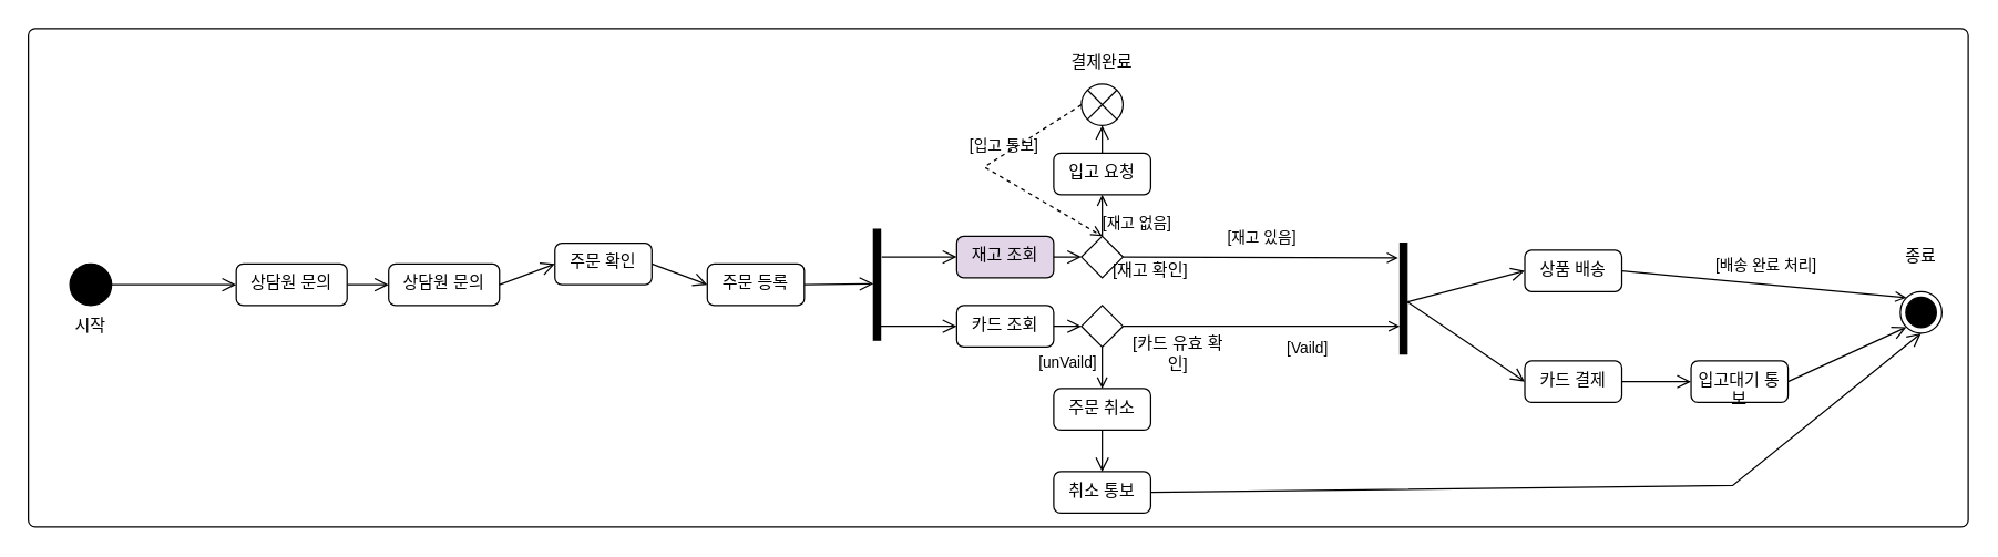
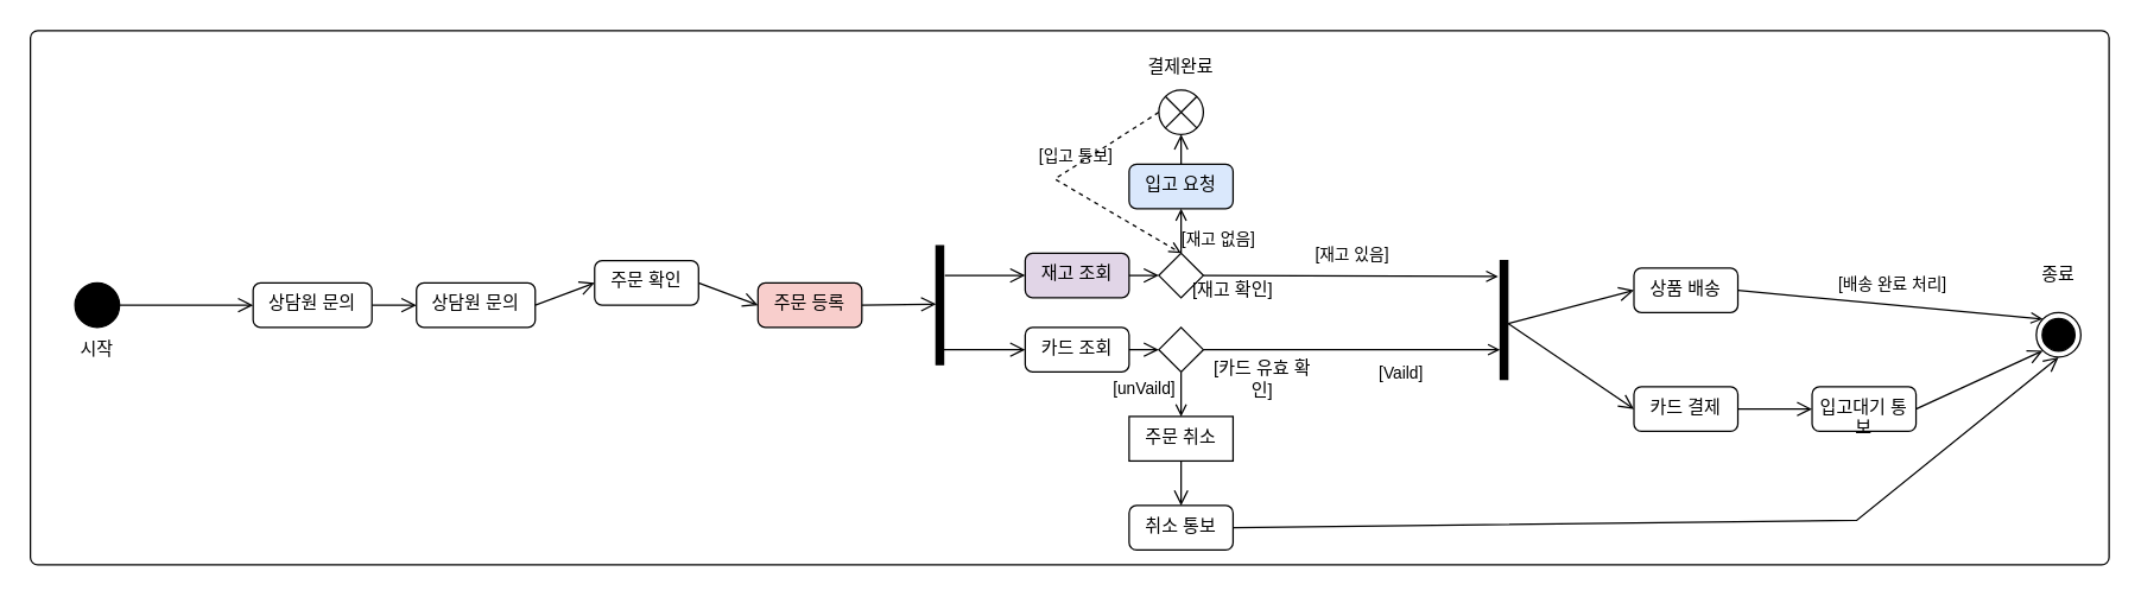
  <mxCell id="0" />
  <mxCell id="1" parent="0" />
  <mxCell id="2" value="" style="html=1;align=center;verticalAlign=middle;rounded=1;absoluteArcSize=1;arcSize=10;dashed=0;whiteSpace=wrap;" vertex="1" parent="1"><mxGeometry x="20" y="20" width="1400" height="360" as="geometry" /></mxCell>
  <mxCell id="3" value="상담원 문의" style="html=1;align=center;verticalAlign=top;rounded=1;absoluteArcSize=1;arcSize=10;dashed=0;whiteSpace=wrap;" vertex="1" parent="1"><mxGeometry x="280" y="190" width="80" height="30" as="geometry" /></mxCell>
  <mxCell id="4" value="" style="ellipse;fillColor=strokeColor;html=1;" vertex="1" parent="1"><mxGeometry x="50" y="190" width="30" height="30" as="geometry" /></mxCell>
  <mxCell id="5" value="" style="endArrow=open;startArrow=none;endFill=0;startFill=0;endSize=8;html=1;verticalAlign=bottom;labelBackgroundColor=none;strokeWidth=1;rounded=0;exitX=1;exitY=0.5;exitDx=0;exitDy=0;entryX=0;entryY=0.5;entryDx=0;entryDy=0;" edge="1" parent="1" source="49" target="3"><mxGeometry width="160" relative="1" as="geometry"><mxPoint x="260" y="180" as="sourcePoint" /><mxPoint x="280" y="190" as="targetPoint" /></mxGeometry></mxCell>
  <mxCell id="6" value="" style="endArrow=open;startArrow=none;endFill=0;startFill=0;endSize=8;html=1;verticalAlign=bottom;labelBackgroundColor=none;strokeWidth=1;rounded=0;exitX=1;exitY=0.5;exitDx=0;exitDy=0;entryX=0;entryY=0.5;entryDx=0;entryDy=0;" edge="1" parent="1" source="4" target="49"><mxGeometry width="160" relative="1" as="geometry"><mxPoint x="280" y="200" as="sourcePoint" /><mxPoint x="215" y="180" as="targetPoint" /></mxGeometry></mxCell>
  <mxCell id="7" value="" style="endArrow=open;startArrow=none;endFill=0;startFill=0;endSize=8;html=1;verticalAlign=bottom;labelBackgroundColor=none;strokeWidth=1;rounded=0;exitX=1;exitY=0.5;exitDx=0;exitDy=0;entryX=0;entryY=0.5;entryDx=0;entryDy=0;" edge="1" parent="1" source="3" target="28"><mxGeometry width="160" relative="1" as="geometry"><mxPoint x="325" y="260" as="sourcePoint" /><mxPoint x="410" y="205" as="targetPoint" /></mxGeometry></mxCell>
- <mxCell id="8" value="주문 등록" style="html=1;align=center;verticalAlign=top;rounded=1;absoluteArcSize=1;arcSize=10;dashed=0;whiteSpace=wrap;" vertex="1" parent="1"><mxGeometry x="510" y="190" width="70" height="30" as="geometry" /></mxCell>
+ <mxCell id="8" value="주문 등록" style="html=1;align=center;verticalAlign=top;rounded=1;absoluteArcSize=1;arcSize=10;dashed=0;whiteSpace=wrap;fillColor=#f8cecc;" vertex="1" parent="1"><mxGeometry x="510" y="190" width="70" height="30" as="geometry" /></mxCell>
  <mxCell id="9" value="" style="endArrow=open;startArrow=none;endFill=0;startFill=0;endSize=8;html=1;verticalAlign=bottom;labelBackgroundColor=none;strokeWidth=1;rounded=0;entryX=0;entryY=0.5;entryDx=0;entryDy=0;exitX=1;exitY=0.5;exitDx=0;exitDy=0;" edge="1" parent="1" source="28" target="8"><mxGeometry width="160" relative="1" as="geometry"><mxPoint x="480" y="200" as="sourcePoint" /><mxPoint x="420" y="215" as="targetPoint" /></mxGeometry></mxCell>
  <mxCell id="10" value="" style="html=1;points=[];perimeter=orthogonalPerimeter;fillColor=strokeColor;" vertex="1" parent="1"><mxGeometry x="630" y="165" width="5" height="80" as="geometry" /></mxCell>
  <mxCell id="11" value="" style="endArrow=open;startArrow=none;endFill=0;startFill=0;endSize=8;html=1;verticalAlign=bottom;labelBackgroundColor=none;strokeWidth=1;rounded=0;exitX=1;exitY=0.5;exitDx=0;exitDy=0;entryX=0;entryY=0.491;entryDx=0;entryDy=0;entryPerimeter=0;" edge="1" parent="1" source="8" target="10"><mxGeometry width="160" relative="1" as="geometry"><mxPoint x="450" y="215" as="sourcePoint" /><mxPoint x="520" y="215" as="targetPoint" /></mxGeometry></mxCell>
  <mxCell id="12" value="재고 조회" style="html=1;align=center;verticalAlign=top;rounded=1;absoluteArcSize=1;arcSize=10;dashed=0;whiteSpace=wrap;fillColor=#e1d5e7;" vertex="1" parent="1"><mxGeometry x="690" y="170" width="70" height="30" as="geometry" /></mxCell>
  <mxCell id="13" value="카드 조회" style="html=1;align=center;verticalAlign=top;rounded=1;absoluteArcSize=1;arcSize=10;dashed=0;whiteSpace=wrap;" vertex="1" parent="1"><mxGeometry x="690" y="220" width="70" height="30" as="geometry" /></mxCell>
  <mxCell id="14" value="" style="endArrow=open;startArrow=none;endFill=0;startFill=0;endSize=8;html=1;verticalAlign=bottom;labelBackgroundColor=none;strokeWidth=1;rounded=0;exitX=1.176;exitY=0.249;exitDx=0;exitDy=0;entryX=0;entryY=0.5;entryDx=0;entryDy=0;exitPerimeter=0;" edge="1" parent="1" source="10" target="12"><mxGeometry width="160" relative="1" as="geometry"><mxPoint x="590" y="215" as="sourcePoint" /><mxPoint x="640" y="214" as="targetPoint" /></mxGeometry></mxCell>
  <mxCell id="15" value="" style="endArrow=open;startArrow=none;endFill=0;startFill=0;endSize=8;html=1;verticalAlign=bottom;labelBackgroundColor=none;strokeWidth=1;rounded=0;exitX=0.824;exitY=0.874;exitDx=0;exitDy=0;entryX=0;entryY=0.5;entryDx=0;entryDy=0;exitPerimeter=0;" edge="1" parent="1" source="10" target="13"><mxGeometry width="160" relative="1" as="geometry"><mxPoint x="646" y="195" as="sourcePoint" /><mxPoint x="700" y="195" as="targetPoint" /></mxGeometry></mxCell>
  <mxCell id="16" value="" style="rhombus;" vertex="1" parent="1"><mxGeometry x="780" y="170" width="30" height="30" as="geometry" /></mxCell>
  <mxCell id="17" value="" style="rhombus;" vertex="1" parent="1"><mxGeometry x="780" y="220" width="30" height="30" as="geometry" /></mxCell>
  <mxCell id="18" value="" style="endArrow=open;startArrow=none;endFill=0;startFill=0;endSize=8;html=1;verticalAlign=bottom;labelBackgroundColor=none;strokeWidth=1;rounded=0;exitX=1;exitY=0.5;exitDx=0;exitDy=0;entryX=0;entryY=0.5;entryDx=0;entryDy=0;" edge="1" parent="1" source="12" target="16"><mxGeometry width="160" relative="1" as="geometry"><mxPoint x="646" y="195" as="sourcePoint" /><mxPoint x="700" y="195" as="targetPoint" /></mxGeometry></mxCell>
  <mxCell id="19" value="" style="endArrow=open;startArrow=none;endFill=0;startFill=0;endSize=8;html=1;verticalAlign=bottom;labelBackgroundColor=none;strokeWidth=1;rounded=0;exitX=1;exitY=0.5;exitDx=0;exitDy=0;entryX=0;entryY=0.5;entryDx=0;entryDy=0;" edge="1" parent="1" source="13" target="17"><mxGeometry width="160" relative="1" as="geometry"><mxPoint x="656" y="205" as="sourcePoint" /><mxPoint x="710" y="205" as="targetPoint" /></mxGeometry></mxCell>
- <mxCell id="20" value="입고 요청" style="html=1;align=center;verticalAlign=top;rounded=1;absoluteArcSize=1;arcSize=10;dashed=0;whiteSpace=wrap;" vertex="1" parent="1"><mxGeometry x="760" y="110" width="70" height="30" as="geometry" /></mxCell>
- <mxCell id="21" value="주문 취소" style="html=1;align=center;verticalAlign=top;rounded=1;absoluteArcSize=1;arcSize=10;dashed=0;whiteSpace=wrap;" vertex="1" parent="1"><mxGeometry x="760" y="280" width="70" height="30" as="geometry" /></mxCell>
+ <mxCell id="20" value="입고 요청" style="html=1;align=center;verticalAlign=top;rounded=1;absoluteArcSize=1;arcSize=10;dashed=0;whiteSpace=wrap;fillColor=#dae8fc;" vertex="1" parent="1"><mxGeometry x="760" y="110" width="70" height="30" as="geometry" /></mxCell>
+ <mxCell id="21" value="주문 취소" style="html=1;align=center;verticalAlign=top;absoluteArcSize=1;arcSize=10;dashed=0;whiteSpace=wrap;rounded=0;" vertex="1" parent="1"><mxGeometry x="760" y="280" width="70" height="30" as="geometry" /></mxCell>
  <mxCell id="22" value="[카드 유효 확인]" style="text;html=1;align=center;verticalAlign=middle;whiteSpace=wrap;rounded=0;" vertex="1" parent="1"><mxGeometry x="810" y="240" width="80" height="30" as="geometry" /></mxCell>
  <mxCell id="23" value="[재고 확인]" style="text;html=1;align=center;verticalAlign=middle;whiteSpace=wrap;rounded=0;" vertex="1" parent="1"><mxGeometry x="790" y="180" width="80" height="30" as="geometry" /></mxCell>
  <mxCell id="24" value="" style="endArrow=open;startArrow=none;endFill=0;startFill=0;endSize=8;html=1;verticalAlign=bottom;labelBackgroundColor=none;strokeWidth=1;rounded=0;exitX=0.5;exitY=0;exitDx=0;exitDy=0;entryX=0.5;entryY=1;entryDx=0;entryDy=0;" edge="1" parent="1"><mxGeometry width="160" relative="1" as="geometry"><mxPoint x="795" y="70" as="sourcePoint" /><mxPoint x="795" y="70" as="targetPoint" /></mxGeometry></mxCell>
  <mxCell id="25" value="" style="ellipse;html=1;shape=endState;fillColor=strokeColor;" vertex="1" parent="1"><mxGeometry x="1371" y="210" width="30" height="30" as="geometry" /></mxCell>
  <mxCell id="26" value="취소 통보" style="html=1;align=center;verticalAlign=top;rounded=1;absoluteArcSize=1;arcSize=10;dashed=0;whiteSpace=wrap;" vertex="1" parent="1"><mxGeometry x="760" y="340" width="70" height="30" as="geometry" /></mxCell>
  <mxCell id="27" value="" style="endArrow=open;startArrow=none;endFill=0;startFill=0;endSize=8;html=1;verticalAlign=bottom;labelBackgroundColor=none;strokeWidth=1;rounded=0;exitX=0.5;exitY=1;exitDx=0;exitDy=0;entryX=0.5;entryY=0;entryDx=0;entryDy=0;" edge="1" parent="1" source="21" target="26"><mxGeometry width="160" relative="1" as="geometry"><mxPoint x="805" y="260" as="sourcePoint" /><mxPoint x="805" y="290" as="targetPoint" /></mxGeometry></mxCell>
  <mxCell id="28" value="주문 확인" style="html=1;align=center;verticalAlign=top;rounded=1;absoluteArcSize=1;arcSize=10;dashed=0;whiteSpace=wrap;" vertex="1" parent="1"><mxGeometry x="400" y="175" width="70" height="30" as="geometry" /></mxCell>
  <mxCell id="29" value="[unVaild]" style="endArrow=open;html=1;rounded=0;align=center;verticalAlign=bottom;endFill=0;labelBackgroundColor=none;entryX=0.5;entryY=0;entryDx=0;entryDy=0;" edge="1" parent="1" target="21"><mxGeometry x="0.333" y="-25" relative="1" as="geometry"><mxPoint x="795" y="250" as="sourcePoint" /><mxPoint x="920" y="419.7" as="targetPoint" /><mxPoint as="offset" /></mxGeometry></mxCell>
  <mxCell id="30" value="" style="html=1;points=[];perimeter=orthogonalPerimeter;fillColor=strokeColor;" vertex="1" parent="1"><mxGeometry x="1010" y="175" width="5" height="80" as="geometry" /></mxCell>
  <mxCell id="31" value="[Vaild]" style="endArrow=open;html=1;rounded=0;align=center;verticalAlign=bottom;endFill=0;labelBackgroundColor=none;exitX=1;exitY=0.5;exitDx=0;exitDy=0;entryX=-0.038;entryY=0.75;entryDx=0;entryDy=0;entryPerimeter=0;" edge="1" parent="1" source="17" target="30"><mxGeometry x="0.333" y="-25" relative="1" as="geometry"><mxPoint x="909.69" y="215" as="sourcePoint" /><mxPoint x="909.69" y="245" as="targetPoint" /><mxPoint as="offset" /></mxGeometry></mxCell>
  <mxCell id="32" value="[재고 없음]" style="endArrow=open;html=1;rounded=0;align=center;verticalAlign=bottom;endFill=0;labelBackgroundColor=none;entryX=0.5;entryY=1;entryDx=0;entryDy=0;exitX=0.5;exitY=0;exitDx=0;exitDy=0;" edge="1" parent="1" source="16" target="20"><mxGeometry x="-1" y="-25" relative="1" as="geometry"><mxPoint x="805" y="260" as="sourcePoint" /><mxPoint x="805" y="290" as="targetPoint" /><mxPoint as="offset" /></mxGeometry></mxCell>
  <mxCell id="33" value="" style="endArrow=open;startArrow=none;endFill=0;startFill=0;endSize=8;html=1;verticalAlign=bottom;labelBackgroundColor=none;strokeWidth=1;rounded=0;exitX=0.5;exitY=0;exitDx=0;exitDy=0;entryX=0.5;entryY=1;entryDx=0;entryDy=0;" edge="1" parent="1" source="20" target="34"><mxGeometry width="160" relative="1" as="geometry"><mxPoint x="770" y="195" as="sourcePoint" /><mxPoint x="790" y="195" as="targetPoint" /></mxGeometry></mxCell>
  <mxCell id="34" value="" style="shape=sumEllipse;perimeter=ellipsePerimeter;html=1;backgroundOutline=1;" vertex="1" parent="1"><mxGeometry x="780" y="60" width="30" height="30" as="geometry" /></mxCell>
  <mxCell id="35" value="결제완료" style="text;html=1;align=center;verticalAlign=middle;whiteSpace=wrap;rounded=0;" vertex="1" parent="1"><mxGeometry x="765" y="30" width="60" height="30" as="geometry" /></mxCell>
  <mxCell id="36" value="[입고 통보]" style="endArrow=open;html=1;rounded=0;align=center;verticalAlign=bottom;endFill=0;labelBackgroundColor=none;entryX=0.5;entryY=0;entryDx=0;entryDy=0;exitX=0;exitY=0.5;exitDx=0;exitDy=0;dashed=1;" edge="1" parent="1" source="34" target="16"><mxGeometry x="-0.249" y="3" relative="1" as="geometry"><mxPoint x="805" y="180" as="sourcePoint" /><mxPoint x="805" y="150" as="targetPoint" /><mxPoint as="offset" /><Array as="points"><mxPoint x="710" y="120" /></Array></mxGeometry></mxCell>
  <mxCell id="37" value="[재고 있음]" style="endArrow=open;html=1;rounded=0;align=center;verticalAlign=bottom;endFill=0;labelBackgroundColor=none;entryX=-0.288;entryY=0.133;entryDx=0;entryDy=0;exitX=1;exitY=0.5;exitDx=0;exitDy=0;entryPerimeter=0;" edge="1" parent="1" source="16" target="30"><mxGeometry x="0.007" y="5" relative="1" as="geometry"><mxPoint x="805" y="180" as="sourcePoint" /><mxPoint x="805" y="150" as="targetPoint" /><mxPoint as="offset" /></mxGeometry></mxCell>
  <mxCell id="38" value="" style="endArrow=open;startArrow=none;endFill=0;startFill=0;endSize=8;html=1;verticalAlign=bottom;labelBackgroundColor=none;strokeWidth=1;rounded=0;exitX=1.087;exitY=0.531;exitDx=0;exitDy=0;exitPerimeter=0;entryX=0;entryY=0.5;entryDx=0;entryDy=0;" edge="1" parent="1" source="30" target="39"><mxGeometry width="160" relative="1" as="geometry"><mxPoint x="770" y="245" as="sourcePoint" /><mxPoint x="790" y="245" as="targetPoint" /></mxGeometry></mxCell>
  <mxCell id="39" value="카드 결제" style="html=1;align=center;verticalAlign=top;rounded=1;absoluteArcSize=1;arcSize=10;dashed=0;whiteSpace=wrap;" vertex="1" parent="1"><mxGeometry x="1100" y="260" width="70" height="30" as="geometry" /></mxCell>
  <mxCell id="40" value="상품 배송" style="html=1;align=center;verticalAlign=top;rounded=1;absoluteArcSize=1;arcSize=10;dashed=0;whiteSpace=wrap;" vertex="1" parent="1"><mxGeometry x="1100" y="180" width="70" height="30" as="geometry" /></mxCell>
  <mxCell id="41" value="" style="endArrow=open;startArrow=none;endFill=0;startFill=0;endSize=8;html=1;verticalAlign=bottom;labelBackgroundColor=none;strokeWidth=1;rounded=0;exitX=1.063;exitY=0.529;exitDx=0;exitDy=0;exitPerimeter=0;entryX=0;entryY=0.5;entryDx=0;entryDy=0;" edge="1" parent="1" source="30" target="40"><mxGeometry width="160" relative="1" as="geometry"><mxPoint x="1025" y="227" as="sourcePoint" /><mxPoint x="1110" y="285" as="targetPoint" /></mxGeometry></mxCell>
  <mxCell id="42" value="입고대기 통보" style="html=1;align=center;verticalAlign=top;rounded=1;absoluteArcSize=1;arcSize=10;dashed=0;whiteSpace=wrap;" vertex="1" parent="1"><mxGeometry x="1220" y="260" width="70" height="30" as="geometry" /></mxCell>
  <mxCell id="43" value="" style="endArrow=open;startArrow=none;endFill=0;startFill=0;endSize=8;html=1;verticalAlign=bottom;labelBackgroundColor=none;strokeWidth=1;rounded=0;exitX=1;exitY=0.5;exitDx=0;exitDy=0;entryX=0;entryY=0.5;entryDx=0;entryDy=0;" edge="1" parent="1" source="39" target="42"><mxGeometry width="160" relative="1" as="geometry"><mxPoint x="1025" y="227" as="sourcePoint" /><mxPoint x="1110" y="285" as="targetPoint" /></mxGeometry></mxCell>
  <mxCell id="44" value="[배송 완료 처리]" style="endArrow=open;html=1;rounded=0;align=center;verticalAlign=bottom;endFill=0;labelBackgroundColor=none;entryX=0;entryY=0;entryDx=0;entryDy=0;exitX=1;exitY=0.5;exitDx=0;exitDy=0;" edge="1" parent="1" source="40" target="25"><mxGeometry x="0.007" y="5" relative="1" as="geometry"><mxPoint x="820" y="195" as="sourcePoint" /><mxPoint x="1019" y="196" as="targetPoint" /><mxPoint as="offset" /></mxGeometry></mxCell>
  <mxCell id="45" value="" style="endArrow=open;startArrow=none;endFill=0;startFill=0;endSize=8;html=1;verticalAlign=bottom;labelBackgroundColor=none;strokeWidth=1;rounded=0;exitX=1;exitY=0.5;exitDx=0;exitDy=0;entryX=0;entryY=1;entryDx=0;entryDy=0;" edge="1" parent="1" source="42" target="25"><mxGeometry width="160" relative="1" as="geometry"><mxPoint x="1180" y="285" as="sourcePoint" /><mxPoint x="1230" y="285" as="targetPoint" /></mxGeometry></mxCell>
  <mxCell id="46" value="" style="endArrow=open;startArrow=none;endFill=0;startFill=0;endSize=8;html=1;verticalAlign=bottom;labelBackgroundColor=none;strokeWidth=1;rounded=0;exitX=1;exitY=0.5;exitDx=0;exitDy=0;entryX=0.5;entryY=1;entryDx=0;entryDy=0;" edge="1" parent="1" source="26" target="25"><mxGeometry width="160" relative="1" as="geometry"><mxPoint x="1190" y="295" as="sourcePoint" /><mxPoint x="1240" y="295" as="targetPoint" /><Array as="points"><mxPoint x="1250" y="350" /></Array></mxGeometry></mxCell>
  <mxCell id="47" value="종료" style="text;html=1;align=center;verticalAlign=middle;whiteSpace=wrap;rounded=0;" vertex="1" parent="1"><mxGeometry x="1356" y="170" width="60" height="30" as="geometry" /></mxCell>
  <mxCell id="48" value="시작" style="text;html=1;align=center;verticalAlign=middle;whiteSpace=wrap;rounded=0;" vertex="1" parent="1"><mxGeometry x="35" y="220" width="60" height="30" as="geometry" /></mxCell>
  <mxCell id="49" value="상담원 문의" style="html=1;align=center;verticalAlign=top;rounded=1;absoluteArcSize=1;arcSize=10;dashed=0;whiteSpace=wrap;" vertex="1" parent="1"><mxGeometry x="170" y="190" width="80" height="30" as="geometry" /></mxCell>
